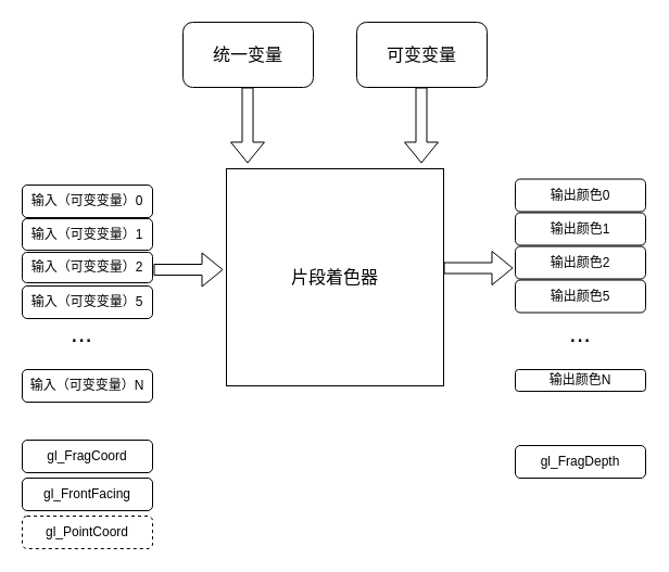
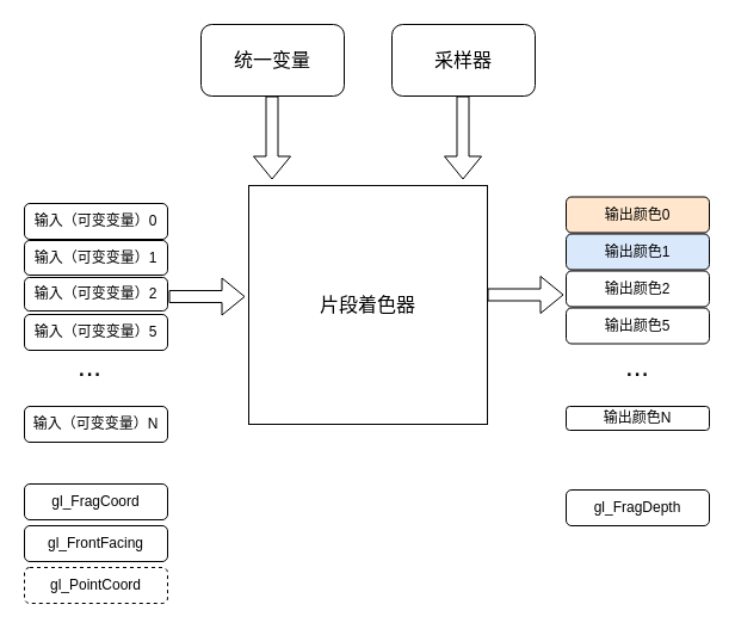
  <mxCell id="0" />
  <mxCell id="1" parent="0" />
  <mxCell id="2" value="&lt;font style=&quot;font-size: 16px&quot;&gt;统一变量&lt;/font&gt;" style="rounded=1;whiteSpace=wrap;html=1;fontSize=16;" parent="1" vertex="1"><mxGeometry x="168" y="20" width="120" height="60" as="geometry" /></mxCell>
- <mxCell id="3" value="&lt;font style=&quot;font-size: 16px&quot;&gt;可变变量&lt;/font&gt;" style="rounded=1;whiteSpace=wrap;html=1;" parent="1" vertex="1"><mxGeometry x="328" y="20" width="120" height="60" as="geometry" /></mxCell>
+ <mxCell id="3" value="&lt;font style=&quot;font-size: 16px&quot;&gt;采样器&lt;/font&gt;" style="rounded=1;whiteSpace=wrap;html=1;" parent="1" vertex="1"><mxGeometry x="328" y="20" width="120" height="60" as="geometry" /></mxCell>
  <mxCell id="4" value="&lt;font style=&quot;font-size: 12px&quot;&gt;输入（可变变量）0&lt;/font&gt;" style="rounded=1;whiteSpace=wrap;html=1;" parent="1" vertex="1"><mxGeometry x="20" y="170" width="120" height="30" as="geometry" /></mxCell>
  <mxCell id="5" value="&lt;font style=&quot;font-size: 16px&quot;&gt;片段着色器&lt;/font&gt;" style="whiteSpace=wrap;html=1;aspect=fixed;" parent="1" vertex="1"><mxGeometry x="208" y="155" width="200" height="200" as="geometry" /></mxCell>
  <mxCell id="6" value="" style="shape=flexArrow;endArrow=classic;html=1;exitX=0.5;exitY=1;exitDx=0;exitDy=0;" parent="1" edge="1"><mxGeometry width="50" height="50" relative="1" as="geometry"><mxPoint x="387.5" y="80" as="sourcePoint" /><mxPoint x="387.5" y="150" as="targetPoint" /></mxGeometry></mxCell>
  <mxCell id="7" value="" style="shape=flexArrow;endArrow=classic;html=1;exitX=0.5;exitY=1;exitDx=0;exitDy=0;" parent="1" edge="1"><mxGeometry width="50" height="50" relative="1" as="geometry"><mxPoint x="227.5" y="80" as="sourcePoint" /><mxPoint x="227.5" y="150" as="targetPoint" /></mxGeometry></mxCell>
  <mxCell id="8" value="&lt;span&gt;输入（&lt;/span&gt;可变变量&lt;span&gt;）1&lt;/span&gt;" style="rounded=1;whiteSpace=wrap;html=1;" parent="1" vertex="1"><mxGeometry x="20" y="201" width="120" height="29" as="geometry" /></mxCell>
  <mxCell id="9" value="&lt;span&gt;输入（&lt;/span&gt;可变变量&lt;span&gt;）2&lt;/span&gt;" style="rounded=1;whiteSpace=wrap;html=1;" parent="1" vertex="1"><mxGeometry x="20" y="232" width="120" height="28" as="geometry" /></mxCell>
  <mxCell id="10" value="&lt;span&gt;输入（&lt;/span&gt;可变变量&lt;span&gt;）5&lt;/span&gt;" style="rounded=1;whiteSpace=wrap;html=1;" parent="1" vertex="1"><mxGeometry x="20" y="263" width="120" height="30" as="geometry" /></mxCell>
- <mxCell id="11" value="输出颜色0" style="rounded=1;whiteSpace=wrap;html=1;" parent="1" vertex="1"><mxGeometry x="474" y="164.5" width="120" height="30" as="geometry" /></mxCell>
- <mxCell id="12" value="&lt;span&gt;输出&lt;/span&gt;颜色&lt;span&gt;1&lt;/span&gt;" style="rounded=1;whiteSpace=wrap;html=1;" parent="1" vertex="1"><mxGeometry x="474" y="195.5" width="120" height="30" as="geometry" /></mxCell>
+ <mxCell id="11" value="输出颜色0" style="rounded=1;whiteSpace=wrap;html=1;fillColor=#ffe6cc;" parent="1" vertex="1"><mxGeometry x="474" y="164.5" width="120" height="30" as="geometry" /></mxCell>
+ <mxCell id="12" value="&lt;span&gt;输出&lt;/span&gt;颜色&lt;span&gt;1&lt;/span&gt;" style="rounded=1;whiteSpace=wrap;html=1;fillColor=#dae8fc;" parent="1" vertex="1"><mxGeometry x="474" y="195.5" width="120" height="30" as="geometry" /></mxCell>
  <mxCell id="13" value="&lt;span&gt;输出&lt;/span&gt;颜色&lt;span&gt;2&lt;/span&gt;" style="rounded=1;whiteSpace=wrap;html=1;" parent="1" vertex="1"><mxGeometry x="474" y="226.5" width="120" height="30" as="geometry" /></mxCell>
  <mxCell id="14" value="&lt;span&gt;输出&lt;/span&gt;颜色&lt;span&gt;5&lt;/span&gt;" style="rounded=1;whiteSpace=wrap;html=1;" parent="1" vertex="1"><mxGeometry x="474" y="257.5" width="120" height="30" as="geometry" /></mxCell>
  <mxCell id="15" value="&lt;span&gt;输入（&lt;/span&gt;可变变量&lt;span&gt;）N&lt;/span&gt;" style="rounded=1;whiteSpace=wrap;html=1;" parent="1" vertex="1"><mxGeometry x="20" y="340" width="120" height="30" as="geometry" /></mxCell>
  <mxCell id="16" value="&lt;span&gt;输出&lt;/span&gt;颜色&lt;span&gt;N&lt;/span&gt;" style="rounded=1;whiteSpace=wrap;html=1;" parent="1" vertex="1"><mxGeometry x="474" y="340" width="120" height="20" as="geometry" /></mxCell>
  <mxCell id="17" value="&lt;font style=&quot;font-size: 24px&quot;&gt;...&lt;/font&gt;" style="text;html=1;strokeColor=none;fillColor=none;align=center;verticalAlign=middle;whiteSpace=wrap;rounded=0;" parent="1" vertex="1"><mxGeometry x="55" y="296.5" width="40" height="20" as="geometry" /></mxCell>
  <mxCell id="18" value="&lt;font style=&quot;font-size: 24px&quot;&gt;...&lt;/font&gt;" style="text;html=1;strokeColor=none;fillColor=none;align=center;verticalAlign=middle;whiteSpace=wrap;rounded=0;" parent="1" vertex="1"><mxGeometry x="514" y="296.5" width="40" height="20" as="geometry" /></mxCell>
  <mxCell id="19" value="gl_FragDepth" style="rounded=1;whiteSpace=wrap;html=1;" parent="1" vertex="1"><mxGeometry x="474" y="410" width="120" height="30" as="geometry" /></mxCell>
  <mxCell id="20" value="" style="shape=flexArrow;endArrow=classic;html=1;exitX=1;exitY=0.5;exitDx=0;exitDy=0;entryX=-0.02;entryY=0.465;entryDx=0;entryDy=0;entryPerimeter=0;" parent="1" edge="1"><mxGeometry width="50" height="50" relative="1" as="geometry"><mxPoint x="141" y="248" as="sourcePoint" /><mxPoint x="205" y="248" as="targetPoint" /></mxGeometry></mxCell>
  <mxCell id="21" value="" style="shape=flexArrow;endArrow=classic;html=1;exitX=1;exitY=0.5;exitDx=0;exitDy=0;entryX=-0.02;entryY=0.465;entryDx=0;entryDy=0;entryPerimeter=0;" parent="1" edge="1"><mxGeometry width="50" height="50" relative="1" as="geometry"><mxPoint x="408" y="246.5" as="sourcePoint" /><mxPoint x="472" y="246.5" as="targetPoint" /></mxGeometry></mxCell>
  <mxCell id="22" value="gl_FragCoord" style="rounded=1;whiteSpace=wrap;html=1;" vertex="1" parent="1"><mxGeometry x="20" y="405" width="120" height="30" as="geometry" /></mxCell>
  <mxCell id="23" value="gl_FrontFacing" style="rounded=1;whiteSpace=wrap;html=1;" vertex="1" parent="1"><mxGeometry x="20" y="440" width="120" height="30" as="geometry" /></mxCell>
  <mxCell id="24" value="gl_PointCoord" style="rounded=1;whiteSpace=wrap;html=1;dashed=1;" vertex="1" parent="1"><mxGeometry x="20" y="475" width="120" height="30" as="geometry" /></mxCell>
